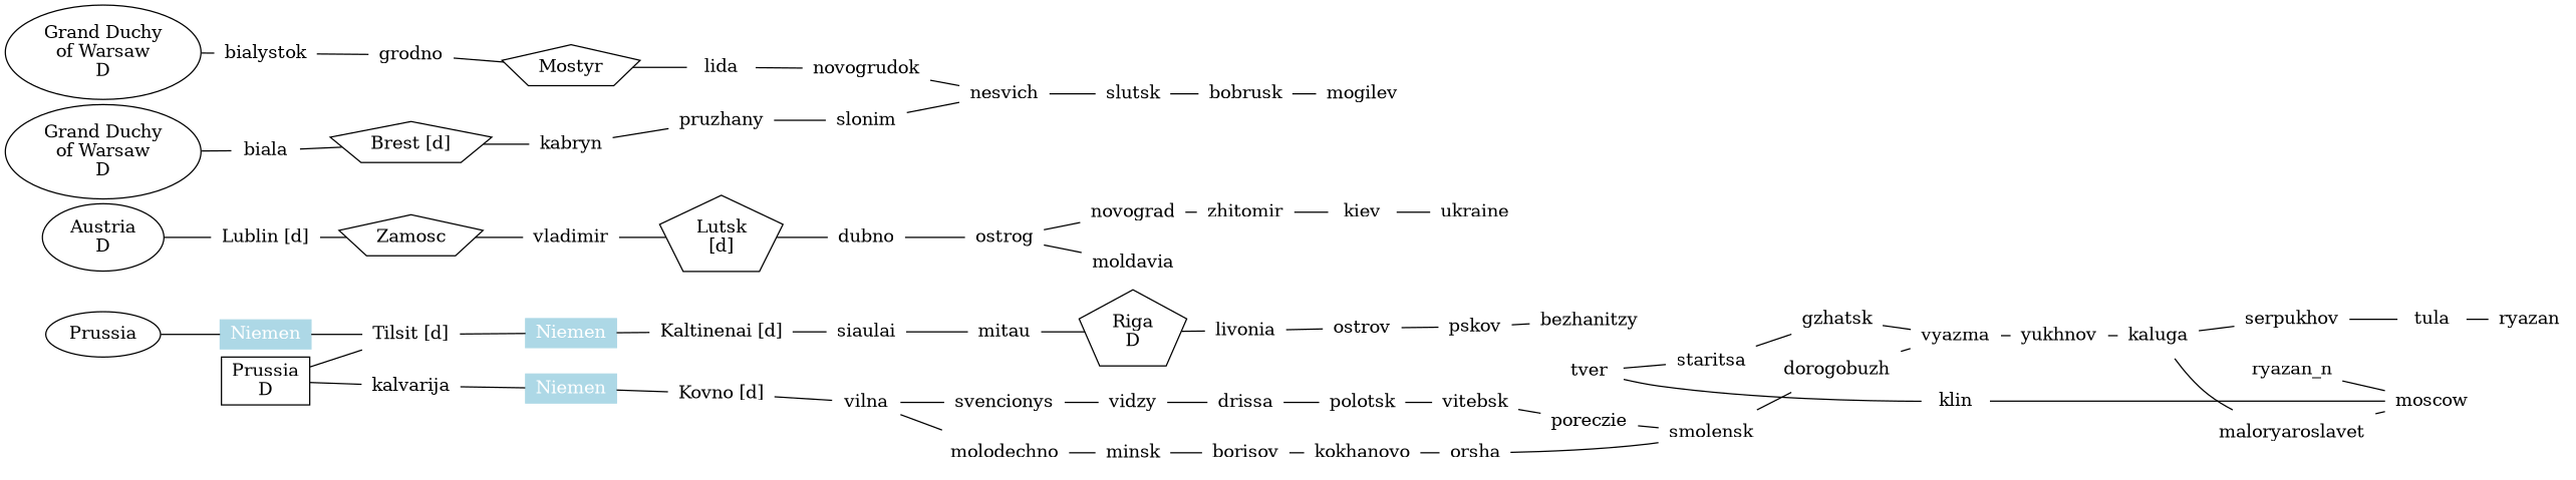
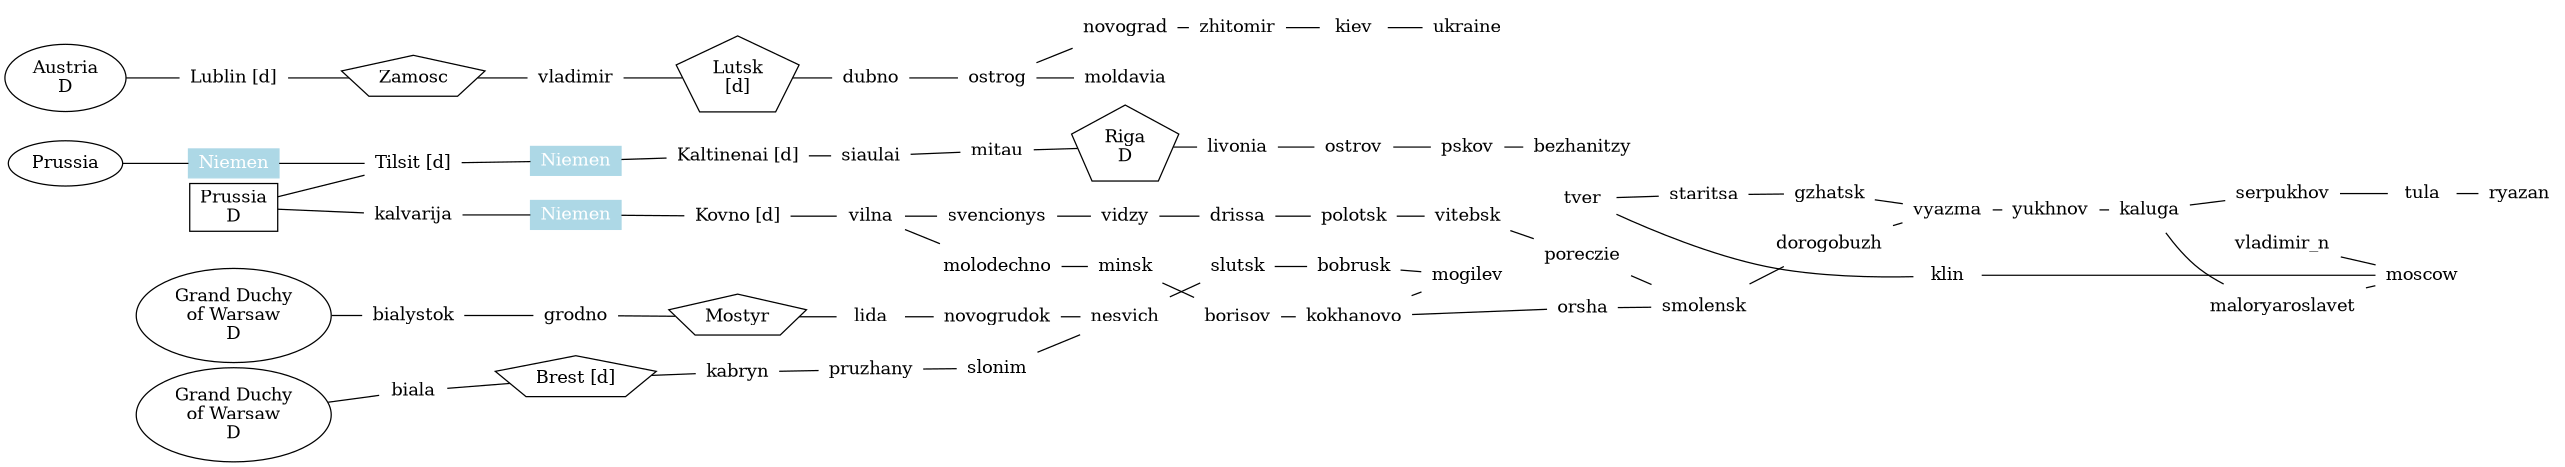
  strict graph {
    nodesep=0.05
    ordering=in
    rankdir=LR
    ranksep=0.05
    node [shape=none]
    n1 [color=lightblue fillcolor=lightblue fontcolor=white height=.2 label=Niemen shape=box style=filled width=.8]
    n2 [color=lightblue fillcolor=lightblue fontcolor=white height=.2 label=Niemen shape=box style=filled width=.8]
    n3 [color=lightblue fillcolor=lightblue fontcolor=white height=.2 label=Niemen shape=box style=filled width=.8]
    n4 [label="Tilsit [d]"]
    n5 [label="Kaltinenai [d]"]
    n6 [label="Kovno [d]"]
    ostrog
    novograd
    moldavia
    zhitomir
    kiev
    ukraine
    n13 [label="Austria\nD" shape=oval]
    n14 [label="Lublin [d]"]
    n15 [label=Zamosc shape=pentagon]
    vladimir
    n17 [label="Lutsk\n[d]" shape=pentagon]
    dubno
    n19 [label="Grand Duchy\nof Warsaw\nD" shape=oval]
    bialystok
    grodno
    n22 [label=Mostyr shape=pentagon]
    lida
    novogrudok
    nesvich
    slutsk
    bobrusk
    mogilev
    n29 [label="Grand Duchy\nof Warsaw\nD" shape=oval]
    biala
    n31 [label="Brest [d]" shape=pentagon]
    kabryn
    pruzhany
    slonim
    siaulai
    vilna
    n37 [label=Prussia shape=oval]
    mitau
    n39 [label="Riga\nD" shape=pentagon]
    livonia
    n41 [label="Prussia\nD" shape=box]
    kalvarija
-   vladimir_n [label=ryazan_n]
+   vladimir_n
    moscow
    tver
    klin
    staritsa
    gzhatsk
    vyazma
    yukhnov
    kaluga
    serpukhov
    maloryaroslavet
    tula
    ryazan
    svencionys
    molodechno
    vidzy
    minsk
    drissa
    polotsk
    vitebsk
    poreczie
    smolensk
    dorogobuzh
    borisov
    kokhanovo
    orsha
    ostrov
    pskov
    bezhanitzy
    subgraph sub_1 {
      n1
      n2
      n3
    }
    n1 -- n4
    n2 -- n5
    n3 -- n6
    n4 -- n2
    n5 -- siaulai
    n6 -- vilna
    ostrog -- novograd
    ostrog -- moldavia
    novograd -- zhitomir
    zhitomir -- kiev
    kiev -- ukraine
    n13 -- n14
    n14 -- n15
    n15 -- vladimir
    vladimir -- n17
    n17 -- dubno
    dubno -- ostrog
    n19 -- bialystok
    bialystok -- grodno
    grodno -- n22
    n22 -- lida
    lida -- novogrudok
    novogrudok -- nesvich
    nesvich -- slutsk
    slutsk -- bobrusk
    bobrusk -- mogilev
    n29 -- biala
    biala -- n31
    n31 -- kabryn
    kabryn -- pruzhany
    pruzhany -- slonim
    slonim -- nesvich
    siaulai -- mitau
    vilna -- svencionys
    vilna -- molodechno
    n37 -- n1
    mitau -- n39
    n39 -- livonia
    livonia -- ostrov
    n41 -- n4
    n41 -- kalvarija
    kalvarija -- n3
    vladimir_n -- moscow
    tver -- klin
    tver -- staritsa
    klin -- moscow
    staritsa -- gzhatsk
    gzhatsk -- vyazma
    vyazma -- yukhnov
    yukhnov -- kaluga
    kaluga -- serpukhov
    kaluga -- maloryaroslavet
    serpukhov -- tula
    maloryaroslavet -- moscow
    tula -- ryazan
    svencionys -- vidzy
    molodechno -- minsk
    vidzy -- drissa
    minsk -- borisov
    drissa -- polotsk
    polotsk -- vitebsk
    vitebsk -- poreczie
    poreczie -- smolensk
    smolensk -- dorogobuzh
    dorogobuzh -- vyazma
    borisov -- kokhanovo
+   kokhanovo -- mogilev
    kokhanovo -- orsha
    orsha -- smolensk
    ostrov -- pskov
    pskov -- bezhanitzy
  }
